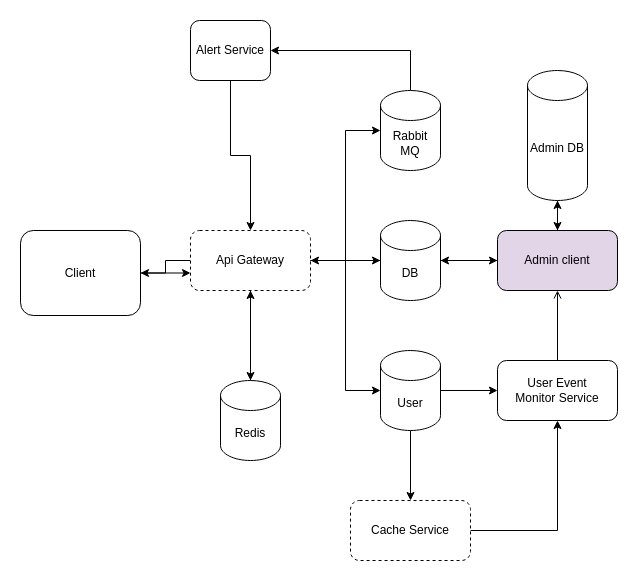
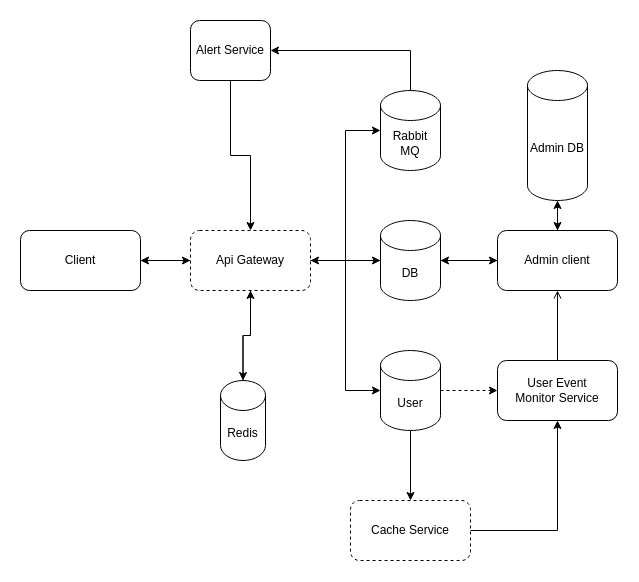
  <mxCell id="0" />
  <mxCell id="1" parent="0" />
  <mxCell id="2" style="edgeStyle=orthogonalEdgeStyle;rounded=0;orthogonalLoop=1;jettySize=auto;html=1;" edge="1" parent="1" source="3" target="6"><mxGeometry relative="1" as="geometry"><mxPoint x="230" y="260" as="targetPoint" /><Array as="points"><mxPoint x="190" y="260" /><mxPoint x="190" y="260" /></Array></mxGeometry></mxCell>
- <mxCell id="3" value="Client" style="rounded=1;whiteSpace=wrap;html=1;" vertex="1" parent="1"><mxGeometry x="20" y="230" width="120" height="85" as="geometry" /></mxCell>
+ <mxCell id="3" value="Client" style="rounded=1;whiteSpace=wrap;html=1;" vertex="1" parent="1"><mxGeometry x="20" y="230" width="120" height="60" as="geometry" /></mxCell>
  <mxCell id="4" style="edgeStyle=orthogonalEdgeStyle;rounded=0;orthogonalLoop=1;jettySize=auto;html=1;" edge="1" parent="1" source="6" target="15"><mxGeometry relative="1" as="geometry" /></mxCell>
  <mxCell id="5" style="edgeStyle=orthogonalEdgeStyle;rounded=0;orthogonalLoop=1;jettySize=auto;html=1;entryX=1;entryY=0.5;entryDx=0;entryDy=0;" edge="1" parent="1" source="6" target="3"><mxGeometry relative="1" as="geometry" /></mxCell>
  <mxCell id="6" value="Api Gateway" style="rounded=1;whiteSpace=wrap;html=1;dashed=1;" vertex="1" parent="1"><mxGeometry x="190" y="230" width="120" height="60" as="geometry" /></mxCell>
- <mxCell id="7" style="edgeStyle=orthogonalEdgeStyle;rounded=0;orthogonalLoop=1;jettySize=auto;html=1;" edge="1" parent="1" source="9" target="17"><mxGeometry relative="1" as="geometry"><mxPoint x="510" y="190" as="targetPoint" /></mxGeometry></mxCell>
+ <mxCell id="7" style="edgeStyle=orthogonalEdgeStyle;rounded=0;orthogonalLoop=1;jettySize=auto;html=1;dashed=1;" edge="1" parent="1" source="9" target="17"><mxGeometry relative="1" as="geometry"><mxPoint x="510" y="190" as="targetPoint" /></mxGeometry></mxCell>
  <mxCell id="8" style="edgeStyle=orthogonalEdgeStyle;rounded=0;orthogonalLoop=1;jettySize=auto;html=1;entryX=0.5;entryY=0;entryDx=0;entryDy=0;" edge="1" parent="1" source="9" target="28"><mxGeometry relative="1" as="geometry" /></mxCell>
  <mxCell id="9" value="User" style="shape=cylinder3;whiteSpace=wrap;html=1;boundedLbl=1;backgroundOutline=1;size=15;" vertex="1" parent="1"><mxGeometry x="380" y="350" width="60" height="80" as="geometry" /></mxCell>
  <mxCell id="10" style="edgeStyle=orthogonalEdgeStyle;rounded=0;orthogonalLoop=1;jettySize=auto;html=1;" edge="1" parent="1" source="11" target="19"><mxGeometry relative="1" as="geometry"><mxPoint x="260" y="50" as="targetPoint" /><Array as="points"><mxPoint x="410" y="50" /></Array></mxGeometry></mxCell>
  <mxCell id="11" value="Rabbit&lt;div&gt;MQ&lt;/div&gt;" style="shape=cylinder3;whiteSpace=wrap;html=1;boundedLbl=1;backgroundOutline=1;size=15;" vertex="1" parent="1"><mxGeometry x="380" y="90" width="60" height="80" as="geometry" /></mxCell>
  <mxCell id="12" style="edgeStyle=orthogonalEdgeStyle;rounded=0;orthogonalLoop=1;jettySize=auto;html=1;entryX=0;entryY=0.5;entryDx=0;entryDy=0;entryPerimeter=0;" edge="1" parent="1" source="6" target="11"><mxGeometry relative="1" as="geometry" /></mxCell>
  <mxCell id="13" style="edgeStyle=orthogonalEdgeStyle;rounded=0;orthogonalLoop=1;jettySize=auto;html=1;entryX=1;entryY=0.5;entryDx=0;entryDy=0;" edge="1" parent="1" source="15" target="6"><mxGeometry relative="1" as="geometry" /></mxCell>
  <mxCell id="14" style="edgeStyle=orthogonalEdgeStyle;rounded=0;orthogonalLoop=1;jettySize=auto;html=1;entryX=0;entryY=0.5;entryDx=0;entryDy=0;" edge="1" parent="1" source="15" target="22"><mxGeometry relative="1" as="geometry" /></mxCell>
  <mxCell id="15" value="DB" style="shape=cylinder3;whiteSpace=wrap;html=1;boundedLbl=1;backgroundOutline=1;size=15;" vertex="1" parent="1"><mxGeometry x="380" y="220" width="60" height="80" as="geometry" /></mxCell>
  <mxCell id="16" style="edgeStyle=orthogonalEdgeStyle;rounded=0;orthogonalLoop=1;jettySize=auto;html=1;endArrow=open;" edge="1" parent="1" source="17" target="22"><mxGeometry relative="1" as="geometry"><mxPoint x="680" y="190" as="targetPoint" /></mxGeometry></mxCell>
  <mxCell id="17" value="User Event&lt;br&gt;Monitor Service" style="rounded=1;whiteSpace=wrap;html=1;" vertex="1" parent="1"><mxGeometry x="497" y="360" width="120" height="60" as="geometry" /></mxCell>
  <mxCell id="18" style="edgeStyle=orthogonalEdgeStyle;rounded=0;orthogonalLoop=1;jettySize=auto;html=1;entryX=0.5;entryY=0;entryDx=0;entryDy=0;" edge="1" parent="1" source="19" target="6"><mxGeometry relative="1" as="geometry" /></mxCell>
  <mxCell id="19" value="Alert Service" style="rounded=1;whiteSpace=wrap;html=1;" vertex="1" parent="1"><mxGeometry x="190" y="20" width="80" height="60" as="geometry" /></mxCell>
  <mxCell id="20" style="edgeStyle=orthogonalEdgeStyle;rounded=0;orthogonalLoop=1;jettySize=auto;html=1;" edge="1" parent="1" source="22" target="24"><mxGeometry relative="1" as="geometry"><mxPoint x="700" y="80" as="targetPoint" /></mxGeometry></mxCell>
  <mxCell id="21" style="edgeStyle=orthogonalEdgeStyle;rounded=0;orthogonalLoop=1;jettySize=auto;html=1;" edge="1" parent="1" source="22"><mxGeometry relative="1" as="geometry"><mxPoint x="440" y="260" as="targetPoint" /></mxGeometry></mxCell>
- <mxCell id="22" value="Admin client" style="rounded=1;whiteSpace=wrap;html=1;fillColor=#e1d5e7;" vertex="1" parent="1"><mxGeometry x="497" y="230" width="120" height="60" as="geometry" /></mxCell>
+ <mxCell id="22" value="Admin client" style="rounded=1;whiteSpace=wrap;html=1;" vertex="1" parent="1"><mxGeometry x="497" y="230" width="120" height="60" as="geometry" /></mxCell>
  <mxCell id="23" style="edgeStyle=orthogonalEdgeStyle;rounded=0;orthogonalLoop=1;jettySize=auto;html=1;entryX=0.5;entryY=0;entryDx=0;entryDy=0;" edge="1" parent="1" source="24" target="22"><mxGeometry relative="1" as="geometry" /></mxCell>
  <mxCell id="24" value="Admin DB" style="shape=cylinder3;whiteSpace=wrap;html=1;boundedLbl=1;backgroundOutline=1;size=15;" vertex="1" parent="1"><mxGeometry x="527" y="70" width="60" height="130" as="geometry" /></mxCell>
  <mxCell id="25" style="edgeStyle=orthogonalEdgeStyle;rounded=0;orthogonalLoop=1;jettySize=auto;html=1;entryX=0;entryY=0.5;entryDx=0;entryDy=0;entryPerimeter=0;" edge="1" parent="1" source="6" target="9"><mxGeometry relative="1" as="geometry" /></mxCell>
  <mxCell id="26" style="edgeStyle=orthogonalEdgeStyle;rounded=0;orthogonalLoop=1;jettySize=auto;html=1;entryX=0.5;entryY=1;entryDx=0;entryDy=0;" edge="1" parent="1" source="27" target="6"><mxGeometry relative="1" as="geometry" /></mxCell>
- <mxCell id="27" value="Redis" style="shape=cylinder3;whiteSpace=wrap;html=1;boundedLbl=1;backgroundOutline=1;size=15;" vertex="1" parent="1"><mxGeometry x="220" y="380" width="60" height="80" as="geometry" /></mxCell>
+ <mxCell id="27" value="Redis" style="shape=cylinder3;whiteSpace=wrap;html=1;boundedLbl=1;backgroundOutline=1;size=15;" vertex="1" parent="1"><mxGeometry x="220" y="380" width="45" height="80" as="geometry" /></mxCell>
  <mxCell id="28" value="Cache Service" style="rounded=1;whiteSpace=wrap;html=1;dashed=1;" vertex="1" parent="1"><mxGeometry x="350" y="500" width="120" height="60" as="geometry" /></mxCell>
  <mxCell id="29" style="edgeStyle=orthogonalEdgeStyle;rounded=0;orthogonalLoop=1;jettySize=auto;html=1;" edge="1" parent="1" source="28" target="17"><mxGeometry relative="1" as="geometry" /></mxCell>
  <mxCell id="30" style="edgeStyle=orthogonalEdgeStyle;rounded=0;orthogonalLoop=1;jettySize=auto;html=1;entryX=0.5;entryY=0;entryDx=0;entryDy=0;entryPerimeter=0;" edge="1" parent="1" source="6" target="27"><mxGeometry relative="1" as="geometry" /></mxCell>
